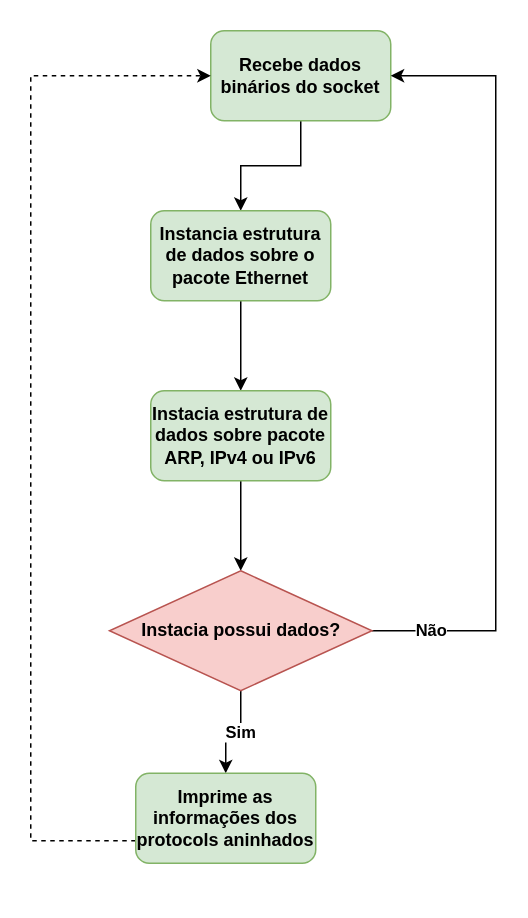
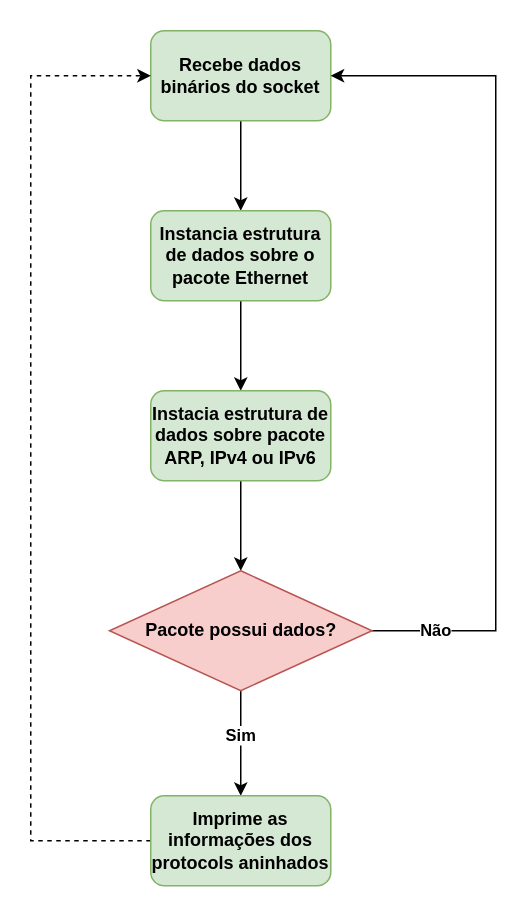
  <mxCell id="0" />
  <mxCell id="1" parent="0" />
  <mxCell id="2" style="edgeStyle=orthogonalEdgeStyle;rounded=0;orthogonalLoop=1;jettySize=auto;html=1;fontStyle=1" parent="1" source="3" target="5" edge="1"><mxGeometry relative="1" as="geometry"><mxPoint x="160" y="140" as="targetPoint" /></mxGeometry></mxCell>
- <mxCell id="3" value="Recebe dados binários do socket" style="rounded=1;whiteSpace=wrap;html=1;fillColor=#d5e8d4;strokeColor=#82b366;fontStyle=1" parent="1" vertex="1"><mxGeometry x="140" y="20" width="120" height="60" as="geometry" /></mxCell>
+ <mxCell id="3" value="Recebe dados binários do socket" style="rounded=1;whiteSpace=wrap;html=1;fillColor=#d5e8d4;strokeColor=#82b366;fontStyle=1" parent="1" vertex="1"><mxGeometry x="100" y="20" width="120" height="60" as="geometry" /></mxCell>
  <mxCell id="4" style="edgeStyle=orthogonalEdgeStyle;rounded=0;orthogonalLoop=1;jettySize=auto;html=1;exitX=0.5;exitY=1;exitDx=0;exitDy=0;fontStyle=1" parent="1" source="5" target="7" edge="1"><mxGeometry relative="1" as="geometry"><mxPoint x="160" y="260" as="targetPoint" /></mxGeometry></mxCell>
  <mxCell id="5" value="Instancia estrutura de dados sobre o pacote Ethernet" style="rounded=1;whiteSpace=wrap;html=1;fillColor=#d5e8d4;strokeColor=#82b366;fontStyle=1" parent="1" vertex="1"><mxGeometry x="100" y="140" width="120" height="60" as="geometry" /></mxCell>
  <mxCell id="6" style="edgeStyle=orthogonalEdgeStyle;rounded=0;orthogonalLoop=1;jettySize=auto;html=1;fontStyle=1" parent="1" source="7" target="10" edge="1"><mxGeometry relative="1" as="geometry"><mxPoint x="160" y="390" as="targetPoint" /></mxGeometry></mxCell>
  <mxCell id="7" value="Instacia estrutura de dados sobre pacote ARP, IPv4 ou IPv6" style="rounded=1;whiteSpace=wrap;html=1;fillColor=#d5e8d4;strokeColor=#82b366;fontStyle=1" parent="1" vertex="1"><mxGeometry x="100" y="260" width="120" height="60" as="geometry" /></mxCell>
  <mxCell id="8" value="Não" style="edgeStyle=orthogonalEdgeStyle;rounded=0;orthogonalLoop=1;jettySize=auto;html=1;entryX=1;entryY=0.5;entryDx=0;entryDy=0;fontStyle=1" parent="1" source="10" target="3" edge="1"><mxGeometry x="-0.849" relative="1" as="geometry"><mxPoint x="300" y="420" as="targetPoint" /><Array as="points"><mxPoint x="330" y="420" /><mxPoint x="330" y="50" /></Array><mxPoint as="offset" /></mxGeometry></mxCell>
  <mxCell id="9" value="Sim" style="edgeStyle=orthogonalEdgeStyle;rounded=0;orthogonalLoop=1;jettySize=auto;html=1;exitX=0.5;exitY=1;exitDx=0;exitDy=0;fontStyle=1" parent="1" source="10" target="12" edge="1"><mxGeometry x="-0.143" relative="1" as="geometry"><mxPoint x="160" y="550" as="targetPoint" /><mxPoint as="offset" /></mxGeometry></mxCell>
- <mxCell id="10" value="Instacia possui dados?" style="rhombus;whiteSpace=wrap;html=1;fillColor=#f8cecc;strokeColor=#b85450;fontStyle=1" parent="1" vertex="1"><mxGeometry x="72.5" y="380" width="175" height="80" as="geometry" /></mxCell>
+ <mxCell id="10" value="Pacote possui dados?" style="rhombus;whiteSpace=wrap;html=1;fillColor=#f8cecc;strokeColor=#b85450;fontStyle=1" parent="1" vertex="1"><mxGeometry x="72.5" y="380" width="175" height="80" as="geometry" /></mxCell>
  <mxCell id="11" style="edgeStyle=orthogonalEdgeStyle;rounded=0;orthogonalLoop=1;jettySize=auto;html=1;entryX=0;entryY=0.5;entryDx=0;entryDy=0;fontStyle=1;dashed=1;" parent="1" source="12" target="3" edge="1"><mxGeometry relative="1" as="geometry"><Array as="points"><mxPoint x="20" y="560" /><mxPoint x="20" y="50" /></Array></mxGeometry></mxCell>
- <mxCell id="12" value="Imprime as informações dos protocols aninhados" style="rounded=1;whiteSpace=wrap;html=1;fillColor=#d5e8d4;strokeColor=#82b366;fontStyle=1" parent="1" vertex="1"><mxGeometry x="90" y="515" width="120" height="60" as="geometry" /></mxCell>
+ <mxCell id="12" value="Imprime as informações dos protocols aninhados" style="rounded=1;whiteSpace=wrap;html=1;fillColor=#d5e8d4;strokeColor=#82b366;fontStyle=1" parent="1" vertex="1"><mxGeometry x="100" y="530" width="120" height="60" as="geometry" /></mxCell>
